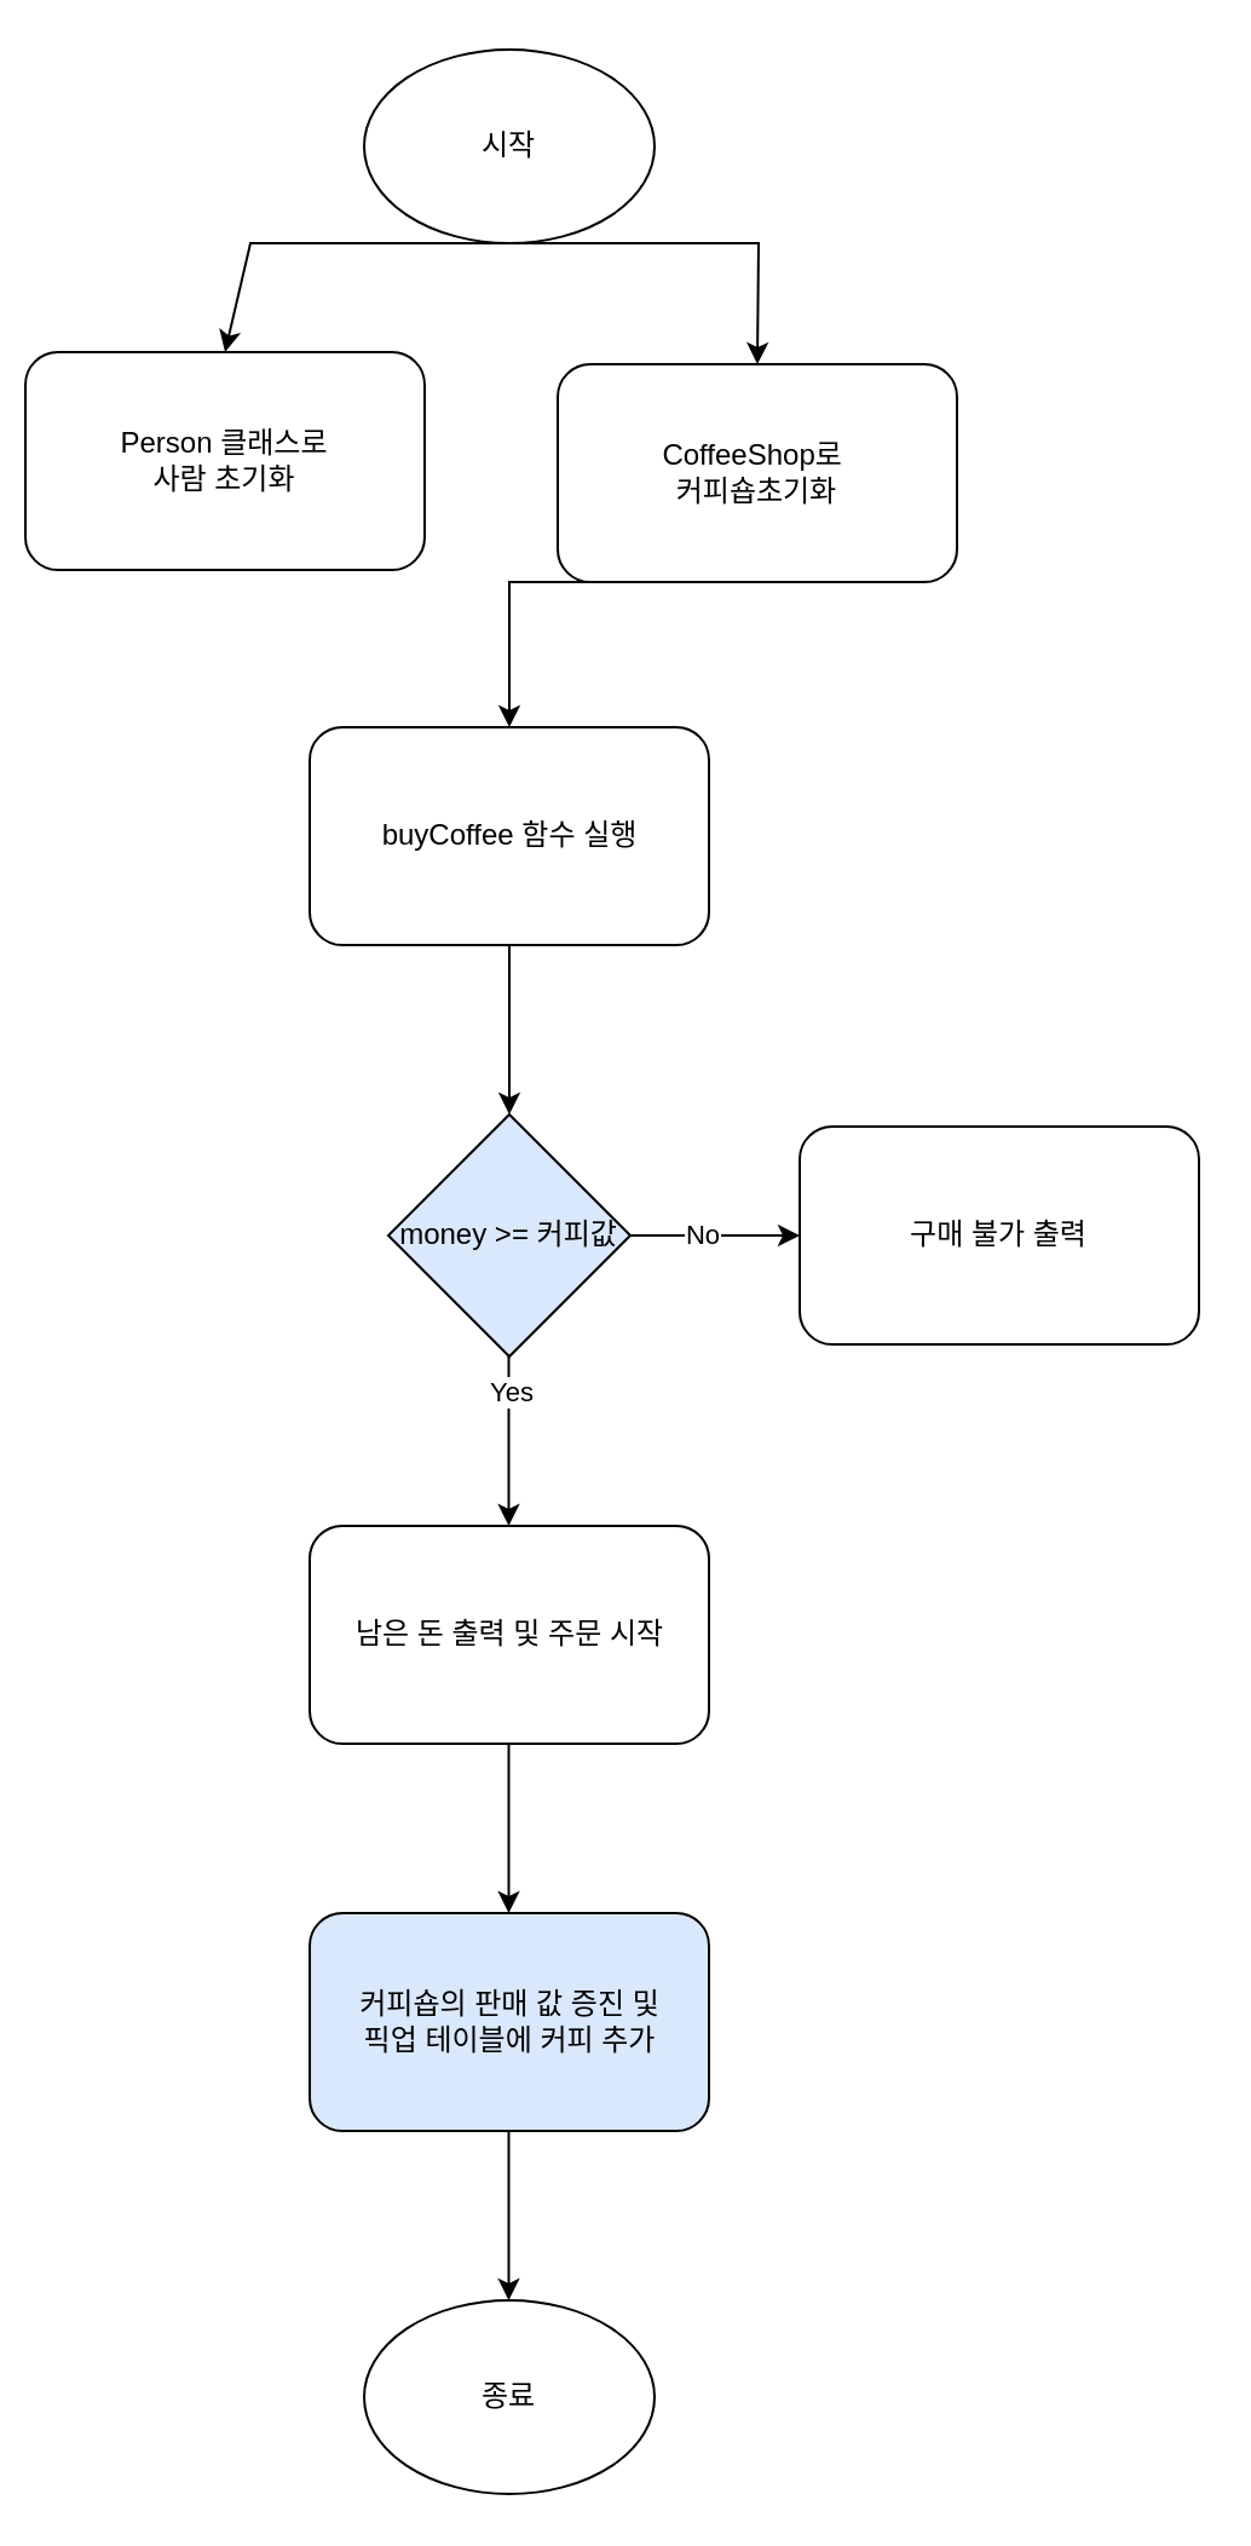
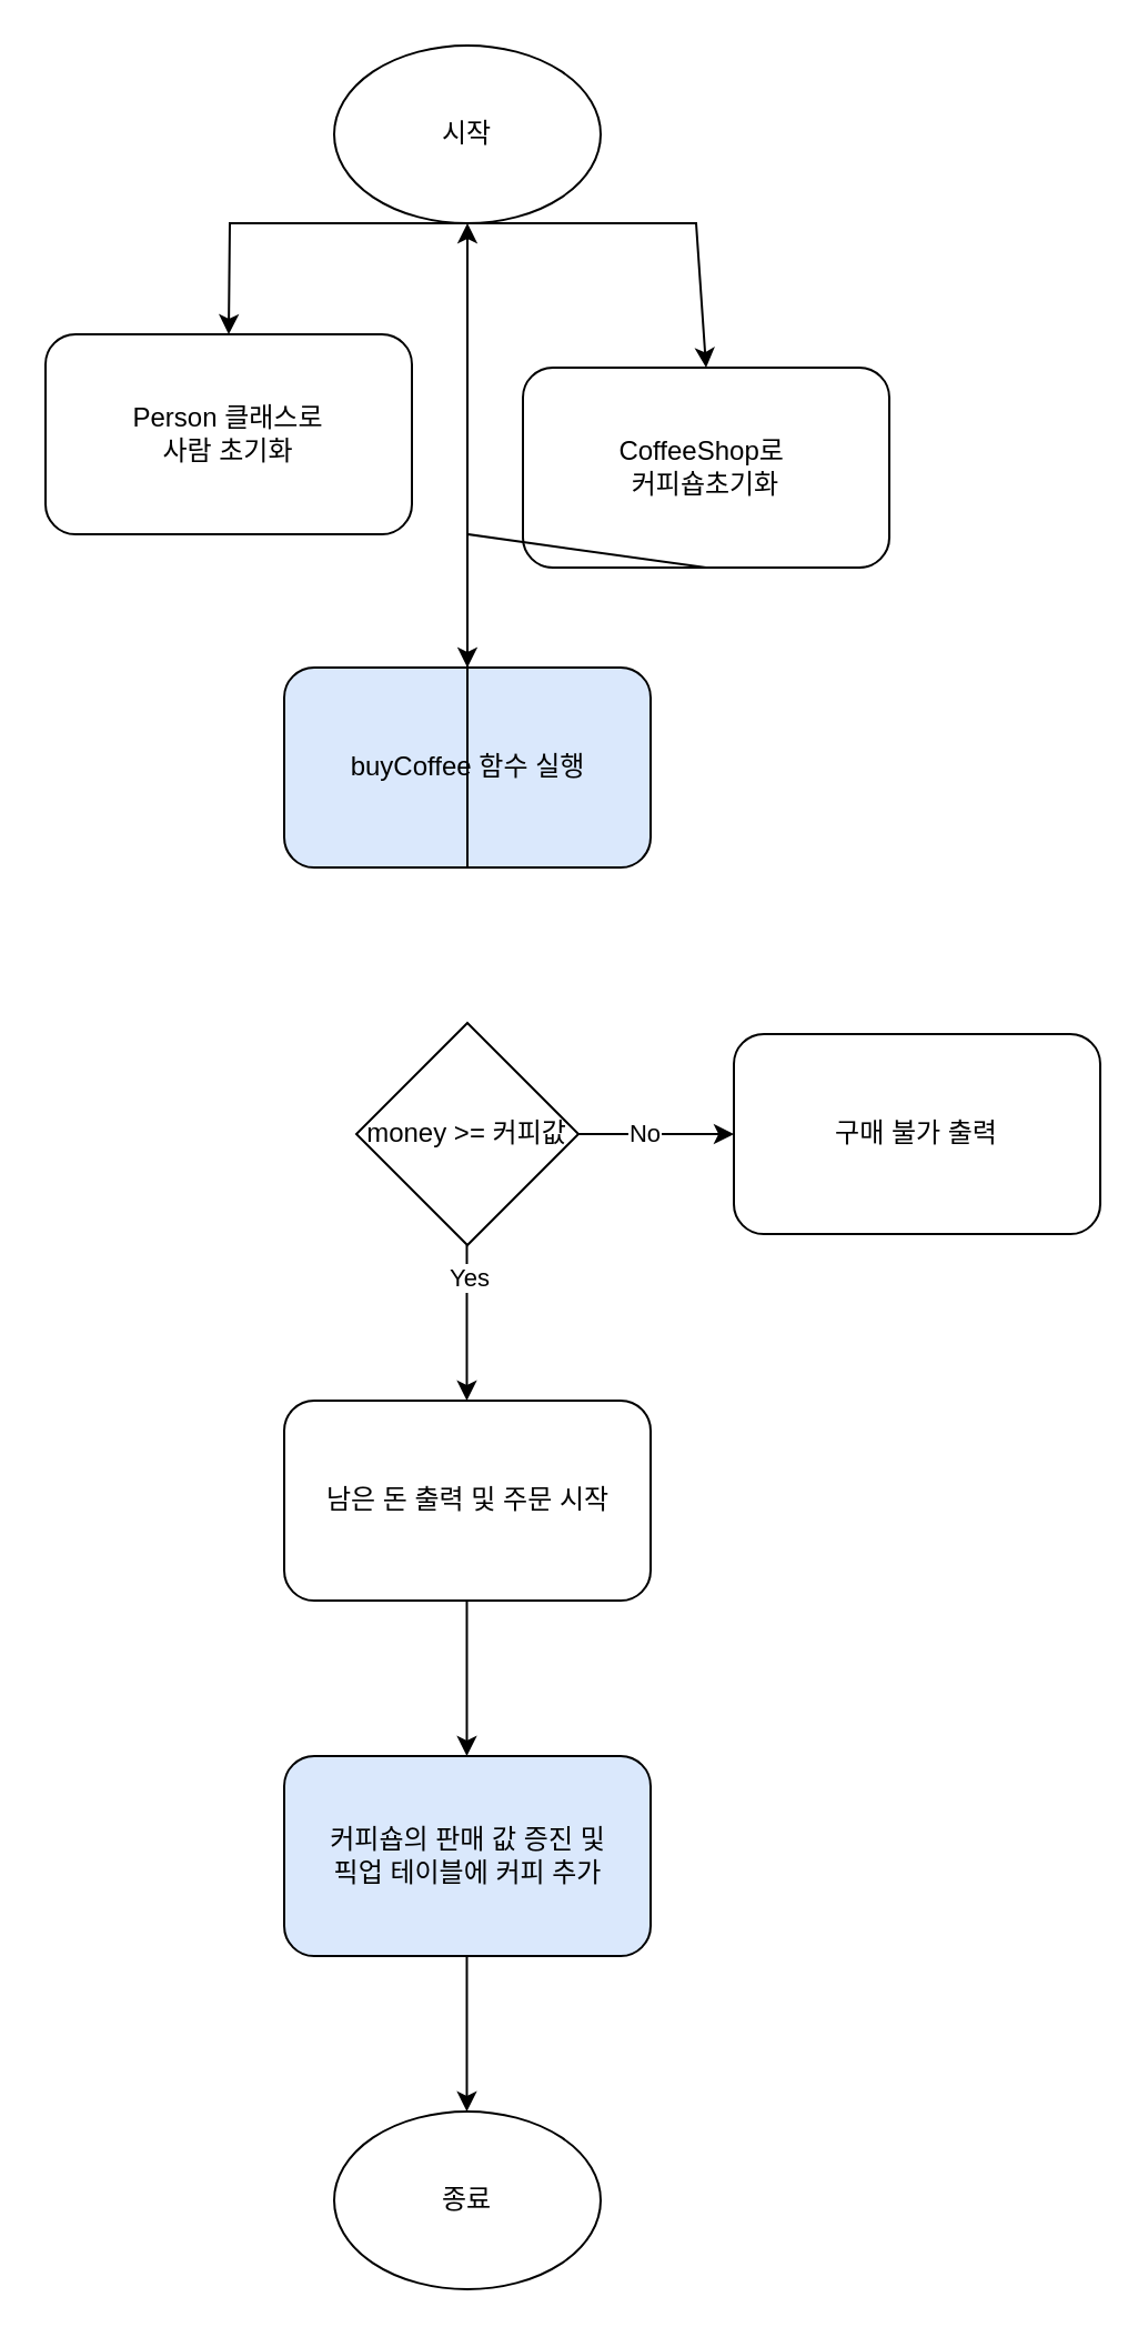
  <mxCell id="0" />
  <mxCell id="1" parent="0" />
  <mxCell id="2" value="시작" style="ellipse;whiteSpace=wrap;html=1;" vertex="1" parent="1"><mxGeometry x="150" y="20" width="120" height="80" as="geometry" /></mxCell>
- <mxCell id="3" value="Person 클래스로&lt;div&gt;사람 초기화&lt;/div&gt;" style="rounded=1;whiteSpace=wrap;html=1;" vertex="1" parent="1"><mxGeometry x="10" y="145" width="165" height="90" as="geometry" /></mxCell>
- <mxCell id="4" value="CoffeeShop로&amp;nbsp;&lt;div&gt;커피숍초기화&lt;/div&gt;" style="rounded=1;whiteSpace=wrap;html=1;" vertex="1" parent="1"><mxGeometry x="230" y="150" width="165" height="90" as="geometry" /></mxCell>
- <mxCell id="5" value="buyCoffee 함수 실행" style="rounded=1;whiteSpace=wrap;html=1;" vertex="1" parent="1"><mxGeometry x="127.5" y="300" width="165" height="90" as="geometry" /></mxCell>
- <mxCell id="6" value="money &amp;gt;= 커피값" style="rhombus;whiteSpace=wrap;html=1;fillColor=#dae8fc;" vertex="1" parent="1"><mxGeometry x="160" y="460" width="100" height="100" as="geometry" /></mxCell>
+ <mxCell id="3" value="Person 클래스로&lt;div&gt;사람 초기화&lt;/div&gt;" style="rounded=1;whiteSpace=wrap;html=1;" vertex="1" parent="1"><mxGeometry x="20" y="150" width="165" height="90" as="geometry" /></mxCell>
+ <mxCell id="4" value="CoffeeShop로&amp;nbsp;&lt;div&gt;커피숍초기화&lt;/div&gt;" style="rounded=1;whiteSpace=wrap;html=1;" vertex="1" parent="1"><mxGeometry x="235" y="165" width="165" height="90" as="geometry" /></mxCell>
+ <mxCell id="5" value="buyCoffee 함수 실행" style="rounded=1;whiteSpace=wrap;html=1;fillColor=#dae8fc;" vertex="1" parent="1"><mxGeometry x="127.5" y="300" width="165" height="90" as="geometry" /></mxCell>
+ <mxCell id="6" value="money &amp;gt;= 커피값" style="rhombus;whiteSpace=wrap;html=1;" vertex="1" parent="1"><mxGeometry x="160" y="460" width="100" height="100" as="geometry" /></mxCell>
  <mxCell id="7" value="남은 돈 출력 및 주문 시작" style="rounded=1;whiteSpace=wrap;html=1;" vertex="1" parent="1"><mxGeometry x="127.5" y="630" width="165" height="90" as="geometry" /></mxCell>
  <mxCell id="8" value="구매 불가 출력" style="rounded=1;whiteSpace=wrap;html=1;" vertex="1" parent="1"><mxGeometry x="330" y="465" width="165" height="90" as="geometry" /></mxCell>
  <mxCell id="9" value="커피숍의 판매 값 증진 및&lt;div&gt;픽업 테이블에 커피 추가&lt;/div&gt;" style="rounded=1;whiteSpace=wrap;html=1;fillColor=#dae8fc;" vertex="1" parent="1"><mxGeometry x="127.5" y="790" width="165" height="90" as="geometry" /></mxCell>
  <mxCell id="10" value="종료" style="ellipse;whiteSpace=wrap;html=1;" vertex="1" parent="1"><mxGeometry x="150" y="950" width="120" height="80" as="geometry" /></mxCell>
  <mxCell id="11" value="" style="endArrow=classic;html=1;rounded=0;exitX=0.5;exitY=1;exitDx=0;exitDy=0;entryX=0.5;entryY=0;entryDx=0;entryDy=0;" edge="1" parent="1" source="2" target="4"><mxGeometry width="50" height="50" relative="1" as="geometry"><mxPoint x="310" y="380" as="sourcePoint" /><mxPoint x="360" y="330" as="targetPoint" /><Array as="points"><mxPoint x="313" y="100" /></Array></mxGeometry></mxCell>
  <mxCell id="12" value="" style="endArrow=classic;html=1;rounded=0;entryX=0.5;entryY=0;entryDx=0;entryDy=0;" edge="1" parent="1" target="3"><mxGeometry width="50" height="50" relative="1" as="geometry"><mxPoint x="210" y="100" as="sourcePoint" /><mxPoint x="323" y="160" as="targetPoint" /><Array as="points"><mxPoint x="103" y="100" /></Array></mxGeometry></mxCell>
  <mxCell id="13" value="" style="endArrow=classic;html=1;rounded=0;exitX=0.5;exitY=1;exitDx=0;exitDy=0;" edge="1" parent="1" source="4"><mxGeometry width="50" height="50" relative="1" as="geometry"><mxPoint x="113" y="250" as="sourcePoint" /><mxPoint x="210" y="300" as="targetPoint" /><Array as="points"><mxPoint x="210" y="240" /></Array></mxGeometry></mxCell>
- <mxCell id="14" value="" style="endArrow=classic;html=1;rounded=0;exitX=0.5;exitY=1;exitDx=0;exitDy=0;entryX=0.5;entryY=0;entryDx=0;entryDy=0;" edge="1" parent="1" source="5" target="6"><mxGeometry width="50" height="50" relative="1" as="geometry"><mxPoint x="300" y="500" as="sourcePoint" /><mxPoint x="350" y="450" as="targetPoint" /></mxGeometry></mxCell>
+ <mxCell id="14" value="" style="endArrow=classic;html=1;rounded=0;exitX=0.5;exitY=1;exitDx=0;exitDy=0;" edge="1" parent="1" source="5" target="2"><mxGeometry width="50" height="50" relative="1" as="geometry"><mxPoint x="300" y="500" as="sourcePoint" /><mxPoint x="350" y="450" as="targetPoint" /></mxGeometry></mxCell>
  <mxCell id="15" value="" style="endArrow=classic;html=1;rounded=0;exitX=0.5;exitY=1;exitDx=0;exitDy=0;entryX=0.5;entryY=0;entryDx=0;entryDy=0;" edge="1" parent="1"><mxGeometry width="50" height="50" relative="1" as="geometry"><mxPoint x="209.75" y="560" as="sourcePoint" /><mxPoint x="209.75" y="630" as="targetPoint" /></mxGeometry></mxCell>
  <mxCell id="16" value="Yes" style="edgeLabel;html=1;align=center;verticalAlign=middle;resizable=0;points=[];" vertex="1" connectable="0" parent="15"><mxGeometry x="-0.6" y="1" relative="1" as="geometry"><mxPoint as="offset" /></mxGeometry></mxCell>
  <mxCell id="17" value="" style="endArrow=classic;html=1;rounded=0;exitX=0.5;exitY=1;exitDx=0;exitDy=0;" edge="1" parent="1"><mxGeometry width="50" height="50" relative="1" as="geometry"><mxPoint x="260" y="510" as="sourcePoint" /><mxPoint x="330" y="510" as="targetPoint" /></mxGeometry></mxCell>
  <mxCell id="18" value="No" style="edgeLabel;html=1;align=center;verticalAlign=middle;resizable=0;points=[];" vertex="1" connectable="0" parent="17"><mxGeometry x="-0.171" y="2" relative="1" as="geometry"><mxPoint y="1" as="offset" /></mxGeometry></mxCell>
  <mxCell id="19" value="" style="endArrow=classic;html=1;rounded=0;exitX=0.5;exitY=1;exitDx=0;exitDy=0;entryX=0.5;entryY=0;entryDx=0;entryDy=0;" edge="1" parent="1"><mxGeometry width="50" height="50" relative="1" as="geometry"><mxPoint x="209.75" y="720" as="sourcePoint" /><mxPoint x="209.75" y="790" as="targetPoint" /></mxGeometry></mxCell>
  <mxCell id="20" value="" style="endArrow=classic;html=1;rounded=0;exitX=0.5;exitY=1;exitDx=0;exitDy=0;entryX=0.5;entryY=0;entryDx=0;entryDy=0;" edge="1" parent="1"><mxGeometry width="50" height="50" relative="1" as="geometry"><mxPoint x="209.75" y="880" as="sourcePoint" /><mxPoint x="209.75" y="950" as="targetPoint" /></mxGeometry></mxCell>
